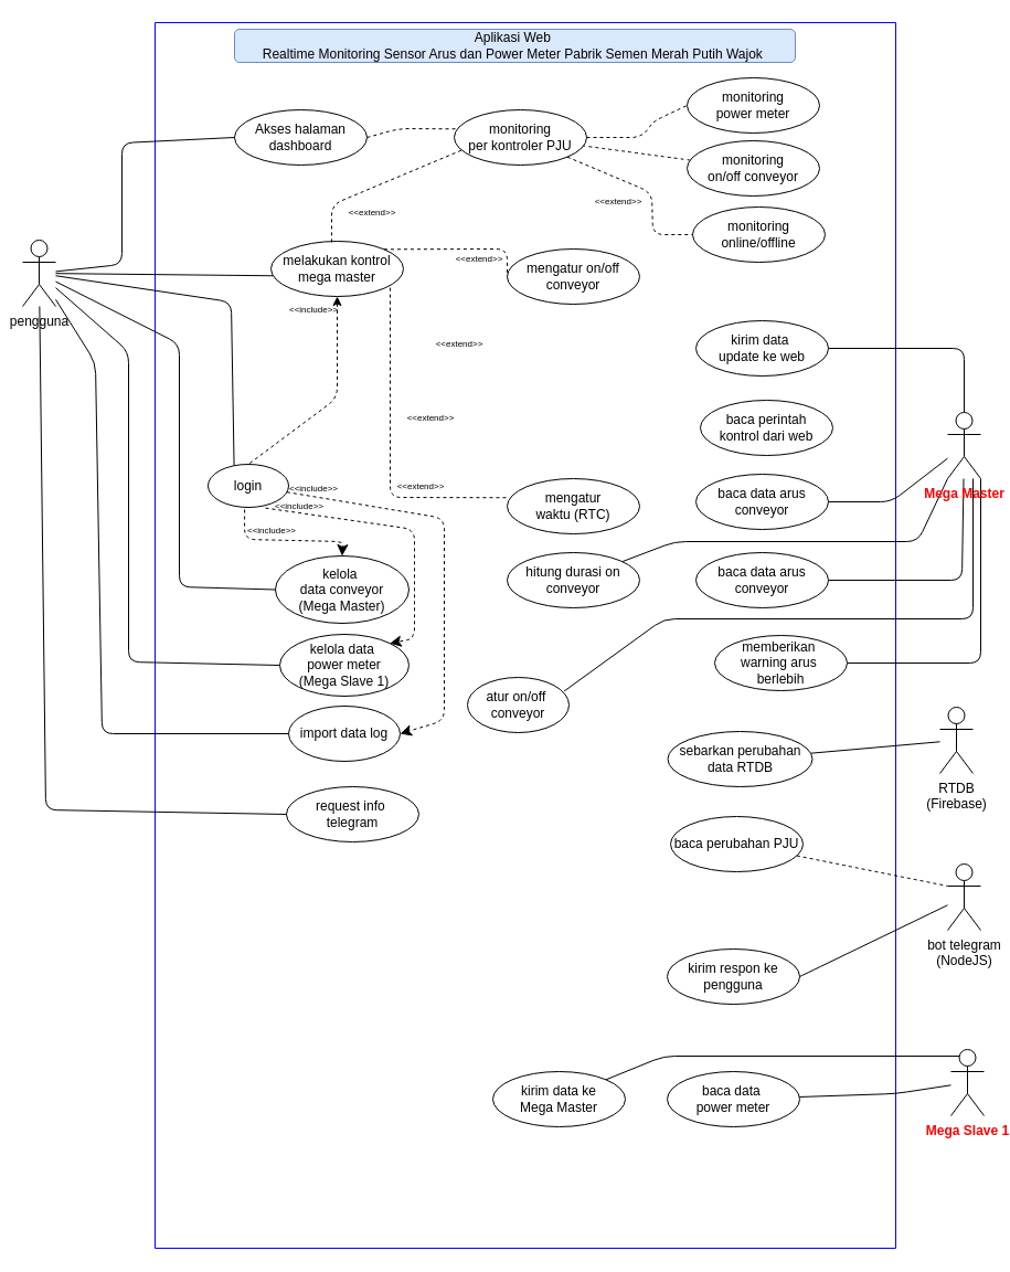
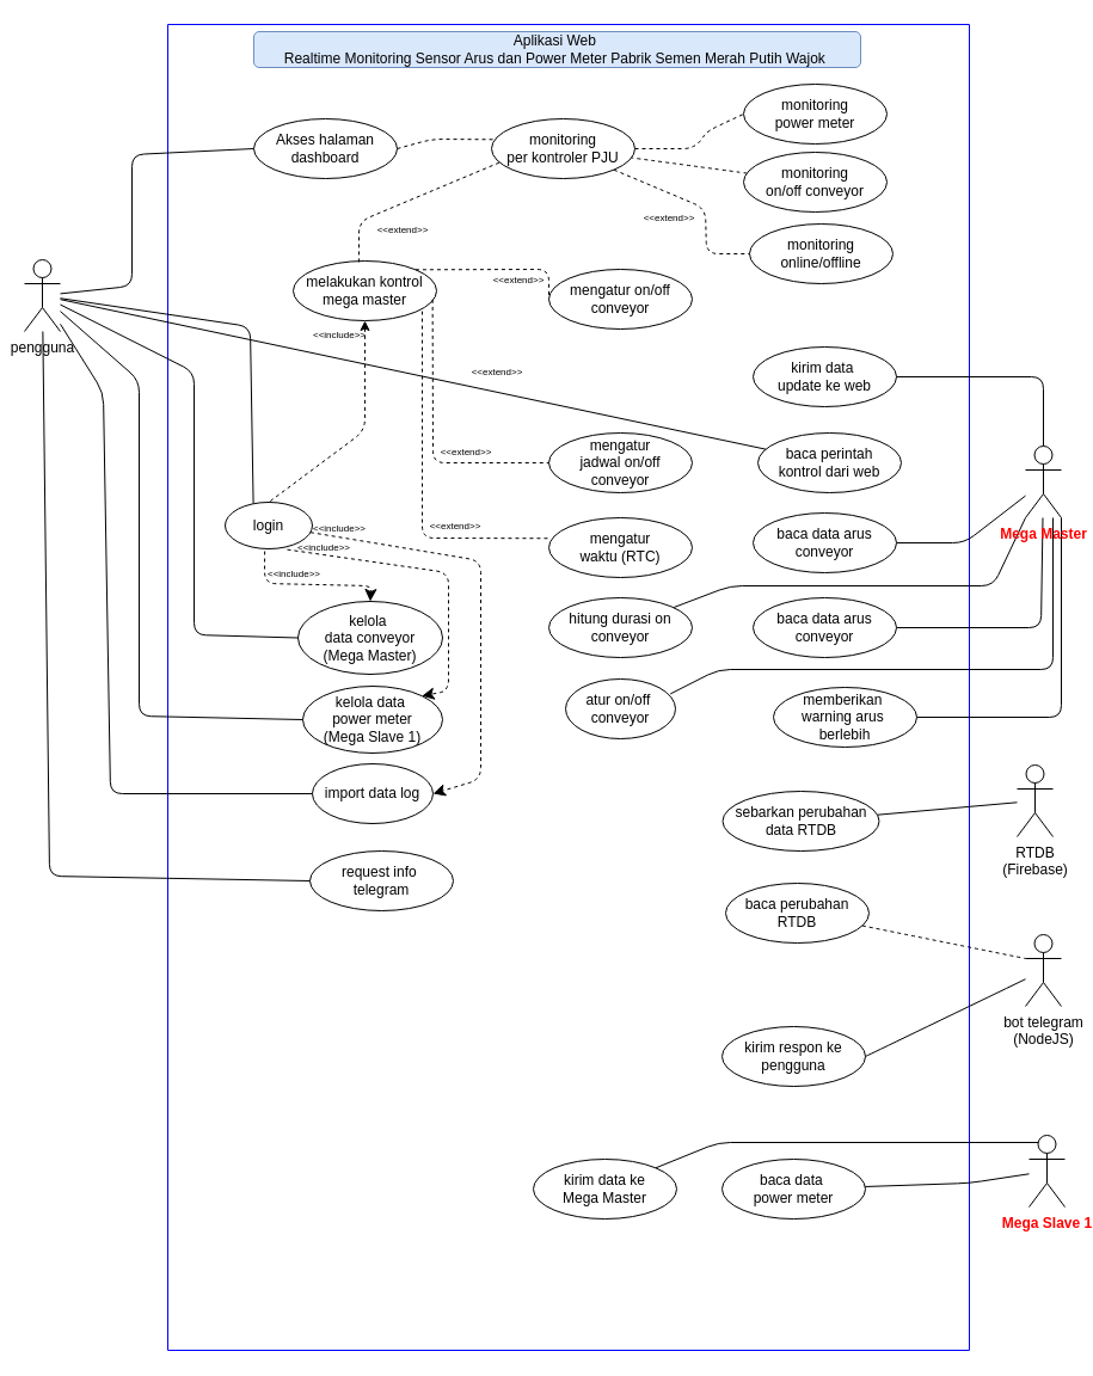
  <mxCell id="0" />
  <mxCell id="1" parent="0" />
  <mxCell id="2" value="" style="swimlane;startSize=0;fillColor=#fff2cc;strokeColor=#0000FF;" vertex="1" parent="1"><mxGeometry x="140" y="20" width="671" height="1110" as="geometry"><mxRectangle x="180" y="160" width="50" height="40" as="alternateBounds" /></mxGeometry></mxCell>
  <mxCell id="3" value="Akses halaman dashboard" style="ellipse;whiteSpace=wrap;html=1;" vertex="1" parent="2"><mxGeometry x="72" y="79" width="120" height="50" as="geometry" /></mxCell>
  <mxCell id="4" style="edgeStyle=none;curved=0;rounded=1;orthogonalLoop=1;jettySize=auto;html=1;entryX=1;entryY=0;entryDx=0;entryDy=0;fontSize=12;startSize=8;endSize=8;dashed=1;exitX=0.712;exitY=1.016;exitDx=0;exitDy=0;exitPerimeter=0;" edge="1" parent="2" source="6" target="43"><mxGeometry relative="1" as="geometry"><Array as="points"><mxPoint x="235" y="459" /><mxPoint x="235" y="558" /></Array></mxGeometry></mxCell>
  <mxCell id="5" style="edgeStyle=none;curved=0;rounded=1;orthogonalLoop=1;jettySize=auto;html=1;entryX=1;entryY=0.5;entryDx=0;entryDy=0;fontSize=12;startSize=8;endSize=8;dashed=1;" edge="1" parent="2" source="6" target="44"><mxGeometry relative="1" as="geometry"><Array as="points"><mxPoint x="262" y="449" /><mxPoint x="262" y="632" /></Array></mxGeometry></mxCell>
  <mxCell id="6" value="login" style="ellipse;whiteSpace=wrap;html=1;" vertex="1" parent="2"><mxGeometry x="48" y="400" width="73" height="39" as="geometry" /></mxCell>
  <mxCell id="7" value="melakukan kontrol&lt;div&gt;mega master&lt;/div&gt;" style="ellipse;whiteSpace=wrap;html=1;" vertex="1" parent="2"><mxGeometry x="105" y="198" width="120" height="50" as="geometry" /></mxCell>
  <mxCell id="8" value="" style="endArrow=none;dashed=1;html=1;rounded=1;exitX=0.5;exitY=1;exitDx=0;exitDy=0;entryX=0.5;entryY=0;entryDx=0;entryDy=0;startArrow=classic;startFill=1;curved=0;" edge="1" parent="2" source="7" target="6"><mxGeometry width="50" height="50" relative="1" as="geometry"><mxPoint x="169.36" y="303.75" as="sourcePoint" /><mxPoint x="169.64" y="207.35" as="targetPoint" /><Array as="points"><mxPoint x="165" y="340" /></Array></mxGeometry></mxCell>
  <mxCell id="9" value="&amp;lt;&amp;lt;include&amp;gt;&amp;gt;" style="text;html=1;align=center;verticalAlign=middle;whiteSpace=wrap;rounded=0;fontSize=8;" vertex="1" parent="2"><mxGeometry x="114" y="255" width="60" height="10" as="geometry" /></mxCell>
  <mxCell id="10" value="mengatur on/off conveyor" style="ellipse;whiteSpace=wrap;html=1;" vertex="1" parent="2"><mxGeometry x="319" y="205" width="120" height="50" as="geometry" /></mxCell>
+ <mxCell id="11" value="mengatur&lt;div&gt;jadwal on/off conveyor&lt;/div&gt;" style="ellipse;whiteSpace=wrap;html=1;" vertex="1" parent="2"><mxGeometry x="319" y="342" width="120" height="50" as="geometry" /></mxCell>
  <mxCell id="12" value="mengatur&lt;div&gt;waktu (RTC)&lt;/div&gt;" style="ellipse;whiteSpace=wrap;html=1;" vertex="1" parent="2"><mxGeometry x="319" y="413" width="120" height="50" as="geometry" /></mxCell>
  <mxCell id="13" value="" style="endArrow=none;dashed=1;html=1;rounded=1;entryX=0;entryY=0.5;entryDx=0;entryDy=0;exitX=1;exitY=0;exitDx=0;exitDy=0;curved=0;" edge="1" parent="2" source="7" target="10"><mxGeometry width="50" height="50" relative="1" as="geometry"><mxPoint x="209" y="354" as="sourcePoint" /><mxPoint x="259" y="304" as="targetPoint" /><Array as="points"><mxPoint x="319" y="205" /></Array></mxGeometry></mxCell>
  <mxCell id="14" value="&amp;lt;&amp;lt;extend&amp;gt;&amp;gt;" style="text;html=1;align=center;verticalAlign=middle;whiteSpace=wrap;rounded=0;fontSize=8;" vertex="1" parent="2"><mxGeometry x="264" y="209" width="60" height="10" as="geometry" /></mxCell>
  <mxCell id="15" value="" style="endArrow=none;dashed=1;html=1;rounded=1;exitX=0.458;exitY=0.018;exitDx=0;exitDy=0;exitPerimeter=0;entryX=0.064;entryY=0.723;entryDx=0;entryDy=0;entryPerimeter=0;curved=0;" edge="1" parent="2" source="7" target="24"><mxGeometry width="50" height="50" relative="1" as="geometry"><mxPoint x="217" y="186" as="sourcePoint" /><mxPoint x="329" y="129" as="targetPoint" /><Array as="points"><mxPoint x="160" y="165" /></Array></mxGeometry></mxCell>
  <mxCell id="16" value="&amp;lt;&amp;lt;extend&amp;gt;&amp;gt;" style="text;html=1;align=center;verticalAlign=middle;whiteSpace=wrap;rounded=0;fontSize=8;" vertex="1" parent="2"><mxGeometry x="167" y="167" width="60" height="10" as="geometry" /></mxCell>
+ <mxCell id="17" value="" style="endArrow=none;dashed=1;html=1;rounded=1;exitX=0.972;exitY=0.648;exitDx=0;exitDy=0;exitPerimeter=0;entryX=0;entryY=0.5;entryDx=0;entryDy=0;curved=0;" edge="1" parent="2" source="7" target="11"><mxGeometry width="50" height="50" relative="1" as="geometry"><mxPoint x="232" y="197" as="sourcePoint" /><mxPoint x="331" y="208" as="targetPoint" /><Array as="points"><mxPoint x="222" y="367" /></Array></mxGeometry></mxCell>
  <mxCell id="18" value="" style="endArrow=none;dashed=1;html=1;rounded=1;exitX=0.908;exitY=0.842;exitDx=0;exitDy=0;exitPerimeter=0;entryX=0.017;entryY=0.345;entryDx=0;entryDy=0;entryPerimeter=0;curved=0;" edge="1" parent="2"><mxGeometry width="50" height="50" relative="1" as="geometry"><mxPoint x="212.96" y="240.1" as="sourcePoint" /><mxPoint x="320.04" y="430.25" as="targetPoint" /><Array as="points"><mxPoint x="213" y="430" /></Array></mxGeometry></mxCell>
  <mxCell id="19" value="&amp;lt;&amp;lt;extend&amp;gt;&amp;gt;" style="text;html=1;align=center;verticalAlign=middle;whiteSpace=wrap;rounded=0;fontSize=8;" vertex="1" parent="2"><mxGeometry x="246" y="286" width="60" height="10" as="geometry" /></mxCell>
  <mxCell id="20" value="&amp;lt;&amp;lt;extend&amp;gt;&amp;gt;" style="text;html=1;align=center;verticalAlign=middle;whiteSpace=wrap;rounded=0;fontSize=8;" vertex="1" parent="2"><mxGeometry x="220" y="353" width="60" height="10" as="geometry" /></mxCell>
  <mxCell id="21" value="&amp;lt;&amp;lt;extend&amp;gt;&amp;gt;" style="text;html=1;align=center;verticalAlign=middle;whiteSpace=wrap;rounded=0;fontSize=8;" vertex="1" parent="2"><mxGeometry x="211" y="415" width="60" height="10" as="geometry" /></mxCell>
  <mxCell id="22" value="Aplikasi Web&amp;nbsp;&lt;div&gt;Realtime Monitoring Sensor Arus dan Power Meter Pabrik Semen Merah Putih Wajok&amp;nbsp;&lt;/div&gt;" style="text;html=1;align=center;verticalAlign=middle;whiteSpace=wrap;rounded=1;fillColor=#dae8fc;strokeColor=#6c8ebf;fillStyle=solid;gradientColor=none;perimeterSpacing=0;strokeWidth=1;spacingTop=1;spacingBottom=1;" vertex="1" parent="2"><mxGeometry x="72" y="6" width="508" height="30" as="geometry" /></mxCell>
  <mxCell id="23" style="edgeStyle=none;curved=0;rounded=1;orthogonalLoop=1;jettySize=auto;html=1;exitX=1;exitY=0.5;exitDx=0;exitDy=0;entryX=0;entryY=0.5;entryDx=0;entryDy=0;fontSize=12;startSize=8;endSize=8;endArrow=none;endFill=0;dashed=1;" edge="1" parent="2" source="24" target="37"><mxGeometry relative="1" as="geometry"><Array as="points"><mxPoint x="441" y="104" /><mxPoint x="452" y="89" /></Array></mxGeometry></mxCell>
  <mxCell id="24" value="monitoring&lt;div&gt;per kontroler PJU&lt;/div&gt;" style="ellipse;whiteSpace=wrap;html=1;" vertex="1" parent="2"><mxGeometry x="271" y="79" width="120" height="50" as="geometry" /></mxCell>
  <mxCell id="25" value="" style="endArrow=none;dashed=1;html=1;rounded=1;exitX=1;exitY=0.5;exitDx=0;exitDy=0;entryX=0.025;entryY=0.346;entryDx=0;entryDy=0;entryPerimeter=0;curved=0;" edge="1" parent="2" source="3" target="24"><mxGeometry width="50" height="50" relative="1" as="geometry"><mxPoint x="170" y="209" as="sourcePoint" /><mxPoint x="290" y="159" as="targetPoint" /><Array as="points"><mxPoint x="221" y="96" /></Array></mxGeometry></mxCell>
  <mxCell id="26" value="kirim data&amp;nbsp;&lt;div&gt;update ke web&lt;/div&gt;" style="ellipse;whiteSpace=wrap;html=1;" vertex="1" parent="2"><mxGeometry x="490" y="270" width="120" height="50" as="geometry" /></mxCell>
  <mxCell id="27" value="baca perintah&lt;div&gt;kontrol dari web&lt;/div&gt;" style="ellipse;whiteSpace=wrap;html=1;" vertex="1" parent="2"><mxGeometry x="494" y="342" width="120" height="50" as="geometry" /></mxCell>
  <mxCell id="28" style="edgeStyle=none;curved=0;rounded=1;orthogonalLoop=1;jettySize=auto;html=1;entryX=1;entryY=0.5;entryDx=0;entryDy=0;fontSize=12;startSize=8;endSize=8;endArrow=none;endFill=0;" edge="1" parent="2" source="32" target="46"><mxGeometry relative="1" as="geometry"><Array as="points"><mxPoint x="667" y="434" /></Array></mxGeometry></mxCell>
  <mxCell id="29" style="rounded=1;orthogonalLoop=1;jettySize=auto;html=1;entryX=1;entryY=0.5;entryDx=0;entryDy=0;endArrow=none;endFill=0;" edge="1" parent="2" source="32" target="55"><mxGeometry relative="1" as="geometry"><Array as="points"><mxPoint x="731" y="505" /></Array></mxGeometry></mxCell>
  <mxCell id="30" style="edgeStyle=orthogonalEdgeStyle;rounded=1;orthogonalLoop=1;jettySize=auto;html=1;exitX=1;exitY=1;exitDx=0;exitDy=0;exitPerimeter=0;entryX=1;entryY=0.5;entryDx=0;entryDy=0;curved=0;endArrow=none;endFill=0;" edge="1" parent="2" source="32" target="56"><mxGeometry relative="1" as="geometry" /></mxCell>
  <mxCell id="31" style="rounded=1;orthogonalLoop=1;jettySize=auto;html=1;exitX=0;exitY=1;exitDx=0;exitDy=0;exitPerimeter=0;endArrow=none;endFill=0;" edge="1" parent="2" source="32" target="57"><mxGeometry relative="1" as="geometry"><Array as="points"><mxPoint x="691" y="470" /><mxPoint x="471" y="470" /></Array></mxGeometry></mxCell>
  <mxCell id="32" value="Mega Master" style="shape=umlActor;verticalLabelPosition=bottom;verticalAlign=top;html=1;outlineConnect=0;fontColor=light-dark(#ff0000, #ededed);fontStyle=1" vertex="1" parent="2"><mxGeometry x="718" y="353" width="30" height="60" as="geometry" /></mxCell>
  <mxCell id="33" value="" style="endArrow=none;html=1;rounded=1;entryX=0.5;entryY=0;entryDx=0;entryDy=0;entryPerimeter=0;exitX=1;exitY=0.5;exitDx=0;exitDy=0;curved=0;" edge="1" parent="2" source="26" target="32"><mxGeometry width="50" height="50" relative="1" as="geometry"><mxPoint x="510" y="475" as="sourcePoint" /><mxPoint x="560" y="425" as="targetPoint" /><Array as="points"><mxPoint x="733" y="295" /></Array></mxGeometry></mxCell>
  <mxCell id="34" value="monitoring&lt;div&gt;online/offline&lt;/div&gt;" style="ellipse;whiteSpace=wrap;html=1;" vertex="1" parent="2"><mxGeometry x="487" y="167" width="120" height="50" as="geometry" /></mxCell>
  <mxCell id="35" style="edgeStyle=none;curved=1;rounded=0;orthogonalLoop=1;jettySize=auto;html=1;fontSize=12;startSize=8;endSize=8;dashed=1;endArrow=none;endFill=0;" edge="1" parent="2" source="36" target="24"><mxGeometry relative="1" as="geometry" /></mxCell>
  <mxCell id="36" value="monitoring&lt;div&gt;on/off conveyor&lt;/div&gt;" style="ellipse;whiteSpace=wrap;html=1;" vertex="1" parent="2"><mxGeometry x="482" y="107" width="120" height="50" as="geometry" /></mxCell>
  <mxCell id="37" value="monitoring&lt;div&gt;power meter&lt;/div&gt;" style="ellipse;whiteSpace=wrap;html=1;" vertex="1" parent="2"><mxGeometry x="482" y="50" width="120" height="50" as="geometry" /></mxCell>
  <mxCell id="38" value="kelola&amp;nbsp;&lt;div&gt;data conveyor&lt;div&gt;(Mega Master)&lt;/div&gt;&lt;/div&gt;" style="ellipse;whiteSpace=wrap;html=1;" vertex="1" parent="2"><mxGeometry x="109" y="483" width="121" height="61" as="geometry" /></mxCell>
  <mxCell id="39" style="edgeStyle=none;curved=0;rounded=1;orthogonalLoop=1;jettySize=auto;html=1;entryX=0.5;entryY=0;entryDx=0;entryDy=0;fontSize=12;startSize=8;endSize=8;dashed=1;exitX=0.454;exitY=1.052;exitDx=0;exitDy=0;exitPerimeter=0;" edge="1" parent="2" source="6" target="38"><mxGeometry relative="1" as="geometry"><Array as="points"><mxPoint x="81" y="468" /><mxPoint x="170" y="470" /></Array></mxGeometry></mxCell>
  <mxCell id="40" style="edgeStyle=none;curved=0;rounded=1;orthogonalLoop=1;jettySize=auto;html=1;exitX=1;exitY=1;exitDx=0;exitDy=0;entryX=0;entryY=0.5;entryDx=0;entryDy=0;fontSize=12;startSize=8;endSize=8;endArrow=none;endFill=0;dashed=1;" edge="1" parent="2" source="24" target="34"><mxGeometry relative="1" as="geometry"><mxPoint x="410" y="164" as="sourcePoint" /><mxPoint x="489" y="99" as="targetPoint" /><Array as="points"><mxPoint x="450" y="154" /><mxPoint x="451" y="192" /></Array></mxGeometry></mxCell>
  <mxCell id="41" value="&amp;lt;&amp;lt;extend&amp;gt;&amp;gt;" style="text;html=1;align=center;verticalAlign=middle;whiteSpace=wrap;rounded=0;fontSize=8;" vertex="1" parent="2"><mxGeometry x="390" y="157" width="60" height="10" as="geometry" /></mxCell>
  <mxCell id="42" value="&amp;lt;&amp;lt;include&amp;gt;&amp;gt;" style="text;html=1;align=center;verticalAlign=middle;whiteSpace=wrap;rounded=0;fontSize=8;" vertex="1" parent="2"><mxGeometry x="76" y="455" width="60" height="10" as="geometry" /></mxCell>
  <mxCell id="43" value="kelola data&amp;nbsp;&lt;div&gt;power meter&lt;/div&gt;&lt;div&gt;(Mega Slave 1)&lt;/div&gt;" style="ellipse;whiteSpace=wrap;html=1;" vertex="1" parent="2"><mxGeometry x="113" y="554" width="117" height="56" as="geometry" /></mxCell>
  <mxCell id="44" value="import data log" style="ellipse;whiteSpace=wrap;html=1;" vertex="1" parent="2"><mxGeometry x="121" y="619" width="101" height="50" as="geometry" /></mxCell>
  <mxCell id="45" value="request info&amp;nbsp;&lt;div&gt;telegram&lt;/div&gt;" style="ellipse;whiteSpace=wrap;html=1;" vertex="1" parent="2"><mxGeometry x="119" y="692" width="120" height="50" as="geometry" /></mxCell>
  <mxCell id="46" value="baca data arus conveyor" style="ellipse;whiteSpace=wrap;html=1;" vertex="1" parent="2"><mxGeometry x="490" y="409" width="120" height="50" as="geometry" /></mxCell>
  <mxCell id="47" value="&amp;lt;&amp;lt;include&amp;gt;&amp;gt;" style="text;html=1;align=center;verticalAlign=middle;whiteSpace=wrap;rounded=0;fontSize=8;" vertex="1" parent="2"><mxGeometry x="114" y="417" width="60" height="10" as="geometry" /></mxCell>
  <mxCell id="48" value="&amp;lt;&amp;lt;include&amp;gt;&amp;gt;" style="text;html=1;align=center;verticalAlign=middle;whiteSpace=wrap;rounded=0;fontSize=8;" vertex="1" parent="2"><mxGeometry x="101" y="433" width="60" height="10" as="geometry" /></mxCell>
  <mxCell id="49" value="kirim respon ke pengguna" style="ellipse;whiteSpace=wrap;html=1;" vertex="1" parent="2"><mxGeometry x="464" y="839" width="120" height="50" as="geometry" /></mxCell>
- <mxCell id="50" value="baca perubahan PJU" style="ellipse;whiteSpace=wrap;html=1;" vertex="1" parent="2"><mxGeometry x="467" y="719" width="120" height="50" as="geometry" /></mxCell>
+ <mxCell id="50" value="baca perubahan RTDB" style="ellipse;whiteSpace=wrap;html=1;" vertex="1" parent="2"><mxGeometry x="467" y="719" width="120" height="50" as="geometry" /></mxCell>
  <mxCell id="51" value="bot telegram&lt;div&gt;(NodeJS)&lt;/div&gt;" style="shape=umlActor;verticalLabelPosition=bottom;verticalAlign=top;html=1;outlineConnect=0;" vertex="1" parent="2"><mxGeometry x="718" y="762" width="30" height="60" as="geometry" /></mxCell>
  <mxCell id="52" style="edgeStyle=none;curved=1;rounded=0;orthogonalLoop=1;jettySize=auto;html=1;fontSize=12;startSize=8;endSize=8;endArrow=none;endFill=0;exitX=1;exitY=0.5;exitDx=0;exitDy=0;" edge="1" parent="2" source="49" target="51"><mxGeometry relative="1" as="geometry" /></mxCell>
  <mxCell id="53" style="edgeStyle=none;curved=1;rounded=0;orthogonalLoop=1;jettySize=auto;html=1;entryX=0;entryY=0.333;entryDx=0;entryDy=0;entryPerimeter=0;fontSize=12;startSize=8;endSize=8;endArrow=none;endFill=0;dashed=1;" edge="1" parent="2" source="50" target="51"><mxGeometry relative="1" as="geometry" /></mxCell>
  <mxCell id="54" value="sebarkan perubahan data RTDB" style="ellipse;whiteSpace=wrap;html=1;" vertex="1" parent="2"><mxGeometry x="464.5" y="642" width="131" height="50" as="geometry" /></mxCell>
  <mxCell id="55" value="baca data arus conveyor" style="ellipse;whiteSpace=wrap;html=1;" vertex="1" parent="2"><mxGeometry x="490" y="480" width="120" height="50" as="geometry" /></mxCell>
  <mxCell id="56" value="memberikan&amp;nbsp;&lt;div&gt;warning&amp;nbsp;&lt;span style=&quot;background-color: transparent; color: light-dark(rgb(0, 0, 0), rgb(255, 255, 255));&quot;&gt;arus&amp;nbsp;&lt;/span&gt;&lt;/div&gt;&lt;div&gt;&lt;span style=&quot;background-color: transparent; color: light-dark(rgb(0, 0, 0), rgb(255, 255, 255));&quot;&gt;berlebih&lt;/span&gt;&lt;/div&gt;" style="ellipse;whiteSpace=wrap;html=1;" vertex="1" parent="2"><mxGeometry x="507" y="555" width="120" height="50" as="geometry" /></mxCell>
  <mxCell id="57" value="hitung durasi on conveyor" style="ellipse;whiteSpace=wrap;html=1;" vertex="1" parent="2"><mxGeometry x="319" y="480" width="120" height="50" as="geometry" /></mxCell>
- <mxCell id="58" value="atur on/off&amp;nbsp;&lt;div&gt;conveyor&lt;/div&gt;" style="ellipse;whiteSpace=wrap;html=1;" vertex="1" parent="2"><mxGeometry x="283" y="593" width="92" height="50" as="geometry" /></mxCell>
+ <mxCell id="58" value="atur on/off&amp;nbsp;&lt;div&gt;conveyor&lt;/div&gt;" style="ellipse;whiteSpace=wrap;html=1;" vertex="1" parent="2"><mxGeometry x="333" y="548" width="92" height="50" as="geometry" /></mxCell>
  <mxCell id="59" style="rounded=1;orthogonalLoop=1;jettySize=auto;html=1;entryX=0.953;entryY=0.249;entryDx=0;entryDy=0;entryPerimeter=0;endArrow=none;endFill=0;" edge="1" parent="2" target="58"><mxGeometry relative="1" as="geometry"><mxPoint x="741" y="413" as="sourcePoint" /><Array as="points"><mxPoint x="741" y="540" /><mxPoint x="461" y="540" /></Array></mxGeometry></mxCell>
  <mxCell id="60" value="baca data&amp;nbsp;&lt;div&gt;power meter&lt;/div&gt;" style="ellipse;whiteSpace=wrap;html=1;" vertex="1" parent="2"><mxGeometry x="464" y="950" width="120" height="50" as="geometry" /></mxCell>
  <mxCell id="61" value="kirim data ke&lt;div&gt;Mega Master&lt;/div&gt;" style="ellipse;whiteSpace=wrap;html=1;" vertex="1" parent="2"><mxGeometry x="306" y="950" width="120" height="50" as="geometry" /></mxCell>
  <mxCell id="62" style="edgeStyle=none;curved=0;rounded=1;orthogonalLoop=1;jettySize=auto;html=1;fontSize=12;startSize=8;endSize=8;endArrow=none;endFill=0;entryX=0.323;entryY=0.024;entryDx=0;entryDy=0;entryPerimeter=0;" edge="1" parent="1" source="67" target="6"><mxGeometry relative="1" as="geometry"><Array as="points"><mxPoint x="209" y="273" /></Array></mxGeometry></mxCell>
  <mxCell id="63" style="edgeStyle=none;curved=0;rounded=1;orthogonalLoop=1;jettySize=auto;html=1;entryX=0;entryY=0.5;entryDx=0;entryDy=0;fontSize=12;startSize=8;endSize=8;endArrow=none;endFill=0;" edge="1" parent="1" source="67" target="38"><mxGeometry relative="1" as="geometry"><Array as="points"><mxPoint x="162" y="311" /><mxPoint x="162" y="531" /></Array></mxGeometry></mxCell>
  <mxCell id="64" style="edgeStyle=none;curved=0;rounded=1;orthogonalLoop=1;jettySize=auto;html=1;entryX=0;entryY=0.5;entryDx=0;entryDy=0;fontSize=12;startSize=8;endSize=8;endArrow=none;endFill=0;" edge="1" parent="1" source="67" target="43"><mxGeometry relative="1" as="geometry"><Array as="points"><mxPoint x="116" y="318" /><mxPoint x="116" y="599" /></Array></mxGeometry></mxCell>
  <mxCell id="65" style="edgeStyle=none;curved=0;rounded=1;orthogonalLoop=1;jettySize=auto;html=1;entryX=0;entryY=0.5;entryDx=0;entryDy=0;fontSize=12;startSize=8;endSize=8;endArrow=none;endFill=0;" edge="1" parent="1" source="67" target="44"><mxGeometry relative="1" as="geometry"><Array as="points"><mxPoint x="86" y="328" /><mxPoint x="92" y="664" /></Array></mxGeometry></mxCell>
  <mxCell id="66" style="edgeStyle=none;curved=0;rounded=1;orthogonalLoop=1;jettySize=auto;html=1;entryX=0;entryY=0.5;entryDx=0;entryDy=0;fontSize=12;startSize=8;endSize=8;endArrow=none;endFill=0;" edge="1" parent="1" source="67" target="45"><mxGeometry relative="1" as="geometry"><Array as="points"><mxPoint x="41" y="733" /></Array></mxGeometry></mxCell>
  <mxCell id="67" value="pengguna" style="shape=umlActor;verticalLabelPosition=bottom;verticalAlign=top;html=1;outlineConnect=0;" vertex="1" parent="1"><mxGeometry x="20" y="217" width="30" height="60" as="geometry" /></mxCell>
  <mxCell id="68" value="" style="endArrow=none;html=1;rounded=1;curved=0;entryX=0;entryY=0.5;entryDx=0;entryDy=0;" edge="1" parent="1" source="67" target="3"><mxGeometry width="50" height="50" relative="1" as="geometry"><mxPoint x="50" y="239" as="sourcePoint" /><mxPoint x="211" y="129" as="targetPoint" /><Array as="points"><mxPoint x="110" y="239" /><mxPoint x="110" y="129" /></Array></mxGeometry></mxCell>
- <mxCell id="69" value="" style="endArrow=none;html=1;rounded=0;entryX=0.015;entryY=0.625;entryDx=0;entryDy=0;entryPerimeter=0;" edge="1" parent="1" source="67" target="7"><mxGeometry width="50" height="50" relative="1" as="geometry"><mxPoint x="150" y="229" as="sourcePoint" /><mxPoint x="200" y="179" as="targetPoint" /></mxGeometry></mxCell>
+ <mxCell id="69" value="" style="endArrow=none;html=1;rounded=0;" edge="1" parent="1" source="67" target="27"><mxGeometry width="50" height="50" relative="1" as="geometry"><mxPoint x="150" y="229" as="sourcePoint" /><mxPoint x="200" y="179" as="targetPoint" /></mxGeometry></mxCell>
  <mxCell id="70" value="RTDB&lt;br&gt;(Firebase)" style="shape=umlActor;verticalLabelPosition=bottom;verticalAlign=top;html=1;outlineConnect=0;" vertex="1" parent="1"><mxGeometry x="851" y="640" width="30" height="60" as="geometry" /></mxCell>
  <mxCell id="71" style="edgeStyle=none;curved=0;rounded=1;orthogonalLoop=1;jettySize=auto;html=1;fontSize=12;startSize=8;endSize=8;endArrow=none;endFill=0;" edge="1" parent="1" source="54" target="70"><mxGeometry relative="1" as="geometry"><mxPoint x="853" y="685" as="targetPoint" /></mxGeometry></mxCell>
  <mxCell id="72" value="Mega Slave 1" style="shape=umlActor;verticalLabelPosition=bottom;verticalAlign=top;html=1;outlineConnect=0;fontColor=light-dark(#ff0000, #ededed);fontStyle=1" vertex="1" parent="1"><mxGeometry x="861" y="950" width="30" height="60" as="geometry" /></mxCell>
  <mxCell id="73" style="rounded=1;orthogonalLoop=1;jettySize=auto;html=1;endArrow=none;endFill=0;" edge="1" parent="1" source="60" target="72"><mxGeometry relative="1" as="geometry"><Array as="points"><mxPoint x="811" y="990" /></Array></mxGeometry></mxCell>
  <mxCell id="74" style="rounded=1;orthogonalLoop=1;jettySize=auto;html=1;endArrow=none;endFill=0;exitX=1;exitY=0;exitDx=0;exitDy=0;entryX=0.25;entryY=0.1;entryDx=0;entryDy=0;entryPerimeter=0;" edge="1" parent="1" source="61" target="72"><mxGeometry relative="1" as="geometry"><mxPoint x="781" y="980" as="sourcePoint" /><mxPoint x="918" y="980" as="targetPoint" /><Array as="points"><mxPoint x="601" y="956" /></Array></mxGeometry></mxCell>
